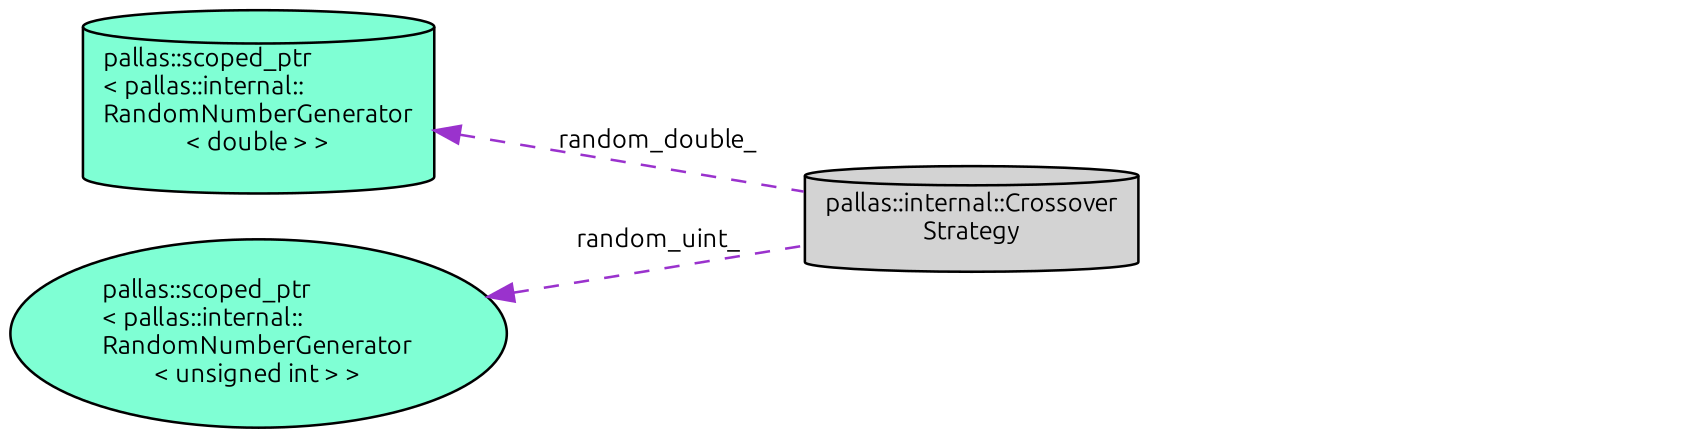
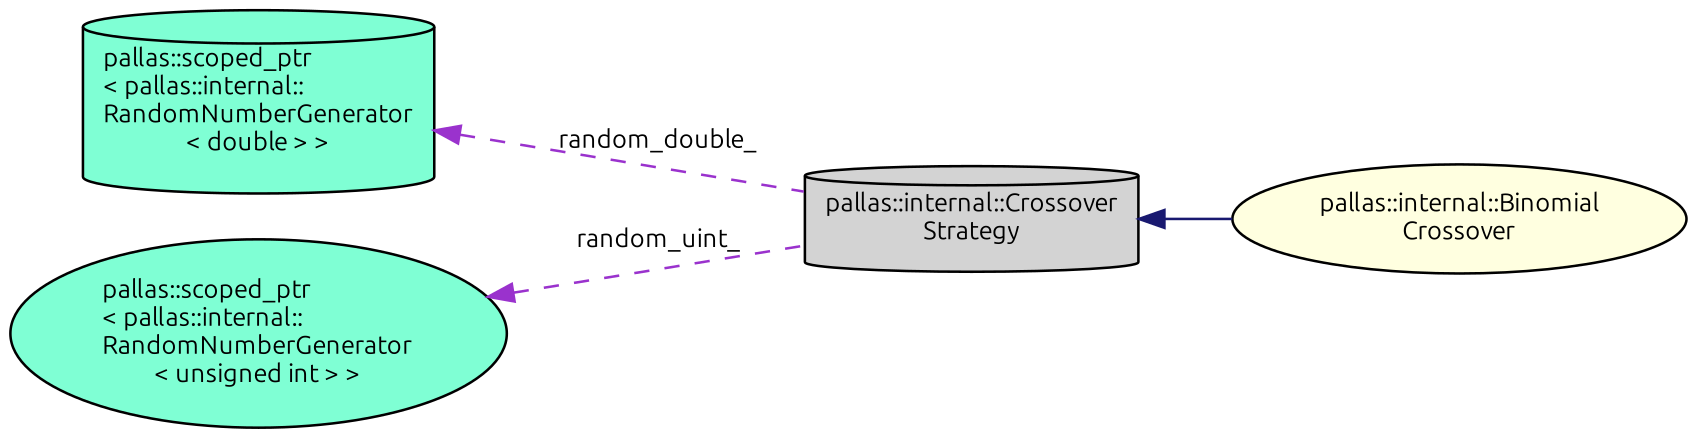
  digraph {
    rankdir=LR
    fontname=Ubuntu
    node [color=black fillcolor=aquamarine fontname=Ubuntu fontsize=10 shape=ellipse style=filled]
    edge [color=darkorchid3 dir=back fontname=Ubuntu fontsize=10 labelfontname=Helvetica labelfontsize=10 style=dashed]
+   n1 [fillcolor=lightyellow fontcolor=black height=0.2 label="pallas::internal::Binomial\lCrossover" width=0.4]
    n2 [fillcolor=lightgrey height=0.2 label="pallas::internal::Crossover\lStrategy" shape=cylinder width=0.4]
    n3 [height=0.2 label="pallas::scoped_ptr\l\< pallas::internal::\lRandomNumberGenerator\l\< double \> \>" shape=cylinder width=0.4]
    n4 [height=0.2 label="pallas::scoped_ptr\l\< pallas::internal::\lRandomNumberGenerator\l\< unsigned int \> \>" width=0.4]
+   n2 -> n1 [color=midnightblue style=solid]
    n3 -> n2 [label=" random_double_"]
    n4 -> n2 [label=" random_uint_"]
  }
